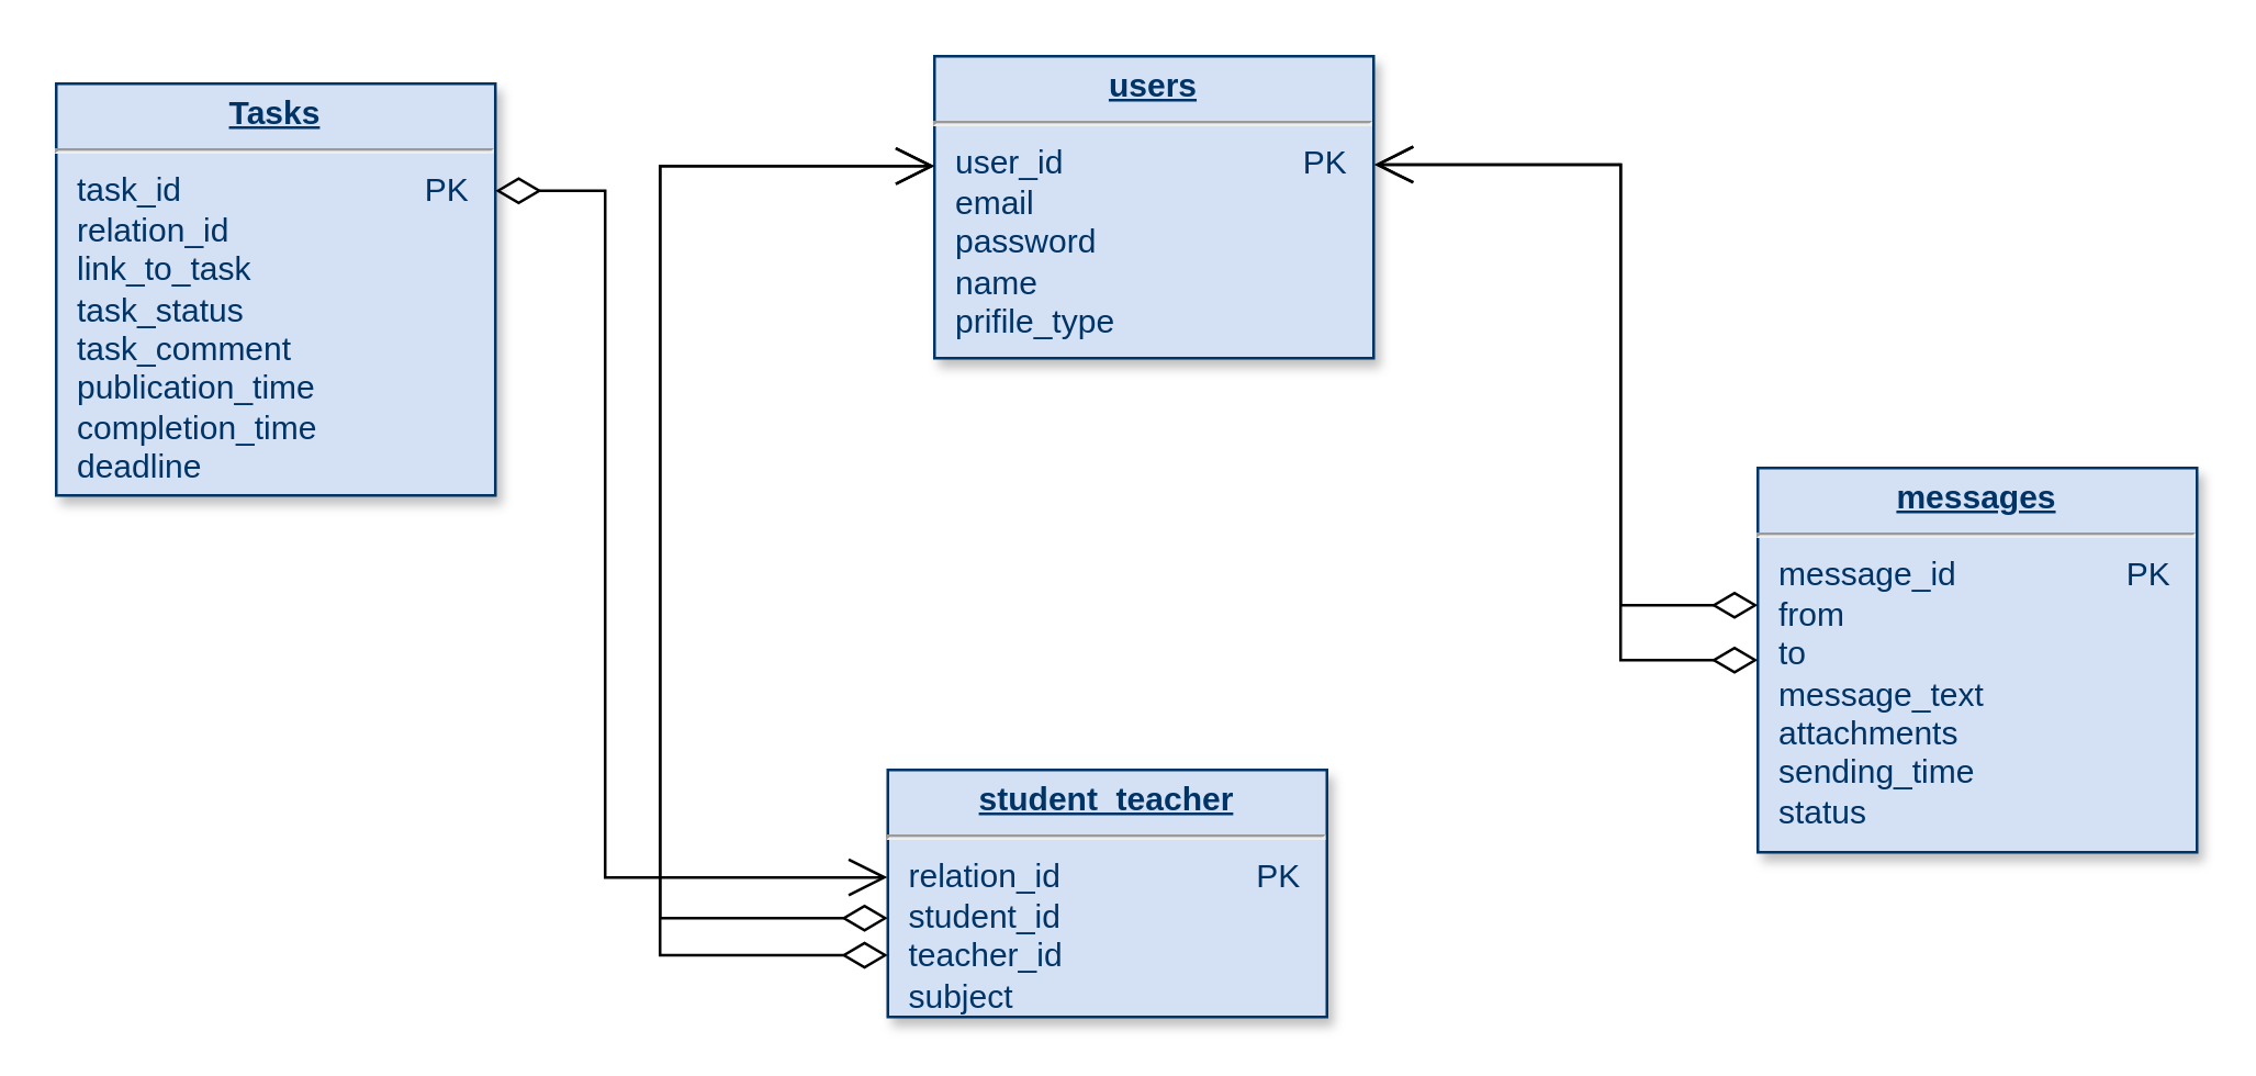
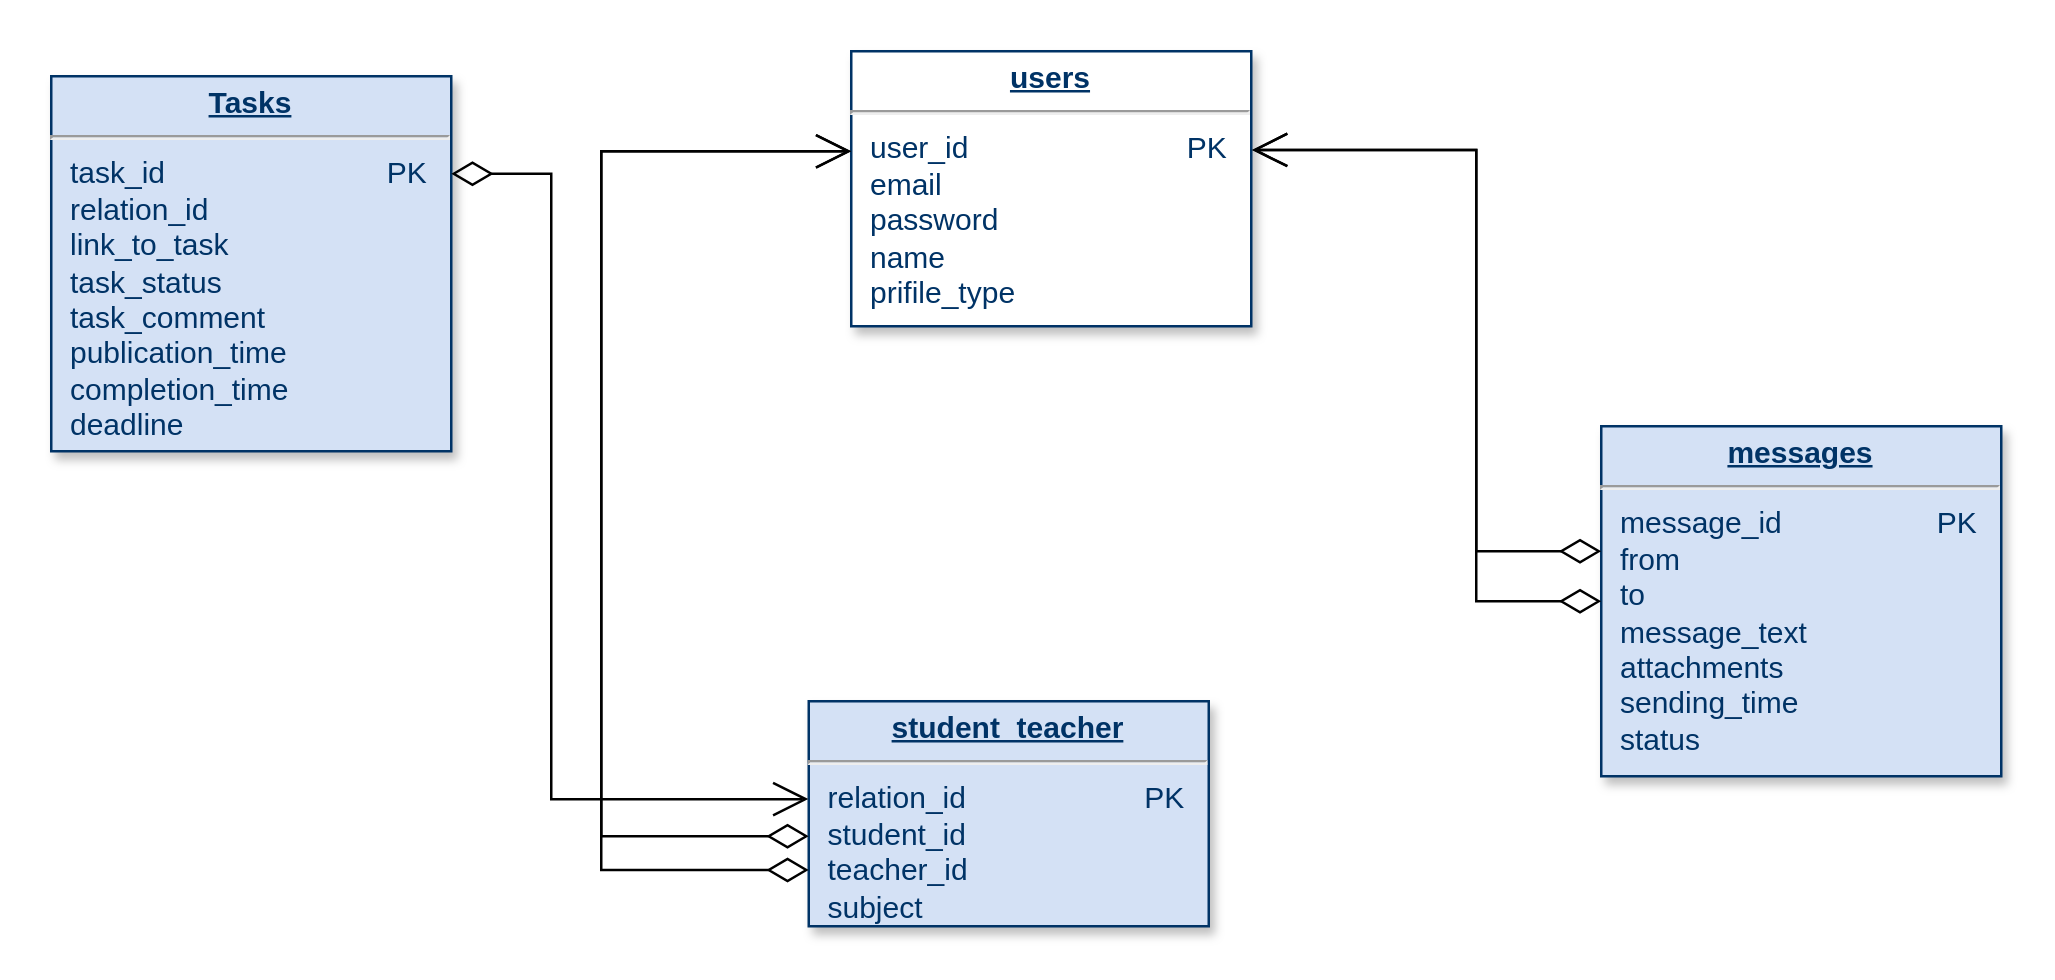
  <mxCell id="0" />
  <mxCell id="1" parent="0" />
  <mxCell id="2" value="&lt;p style=&quot;margin: 0px; margin-top: 4px; text-align: center; text-decoration: underline;&quot;&gt;&lt;b&gt;student_teacher&lt;/b&gt;&lt;/p&gt;&lt;hr&gt;&lt;p style=&quot;margin: 0px; margin-left: 8px;&quot;&gt;relation_id&lt;span style=&quot;white-space: pre;&quot;&gt;&#09;&lt;/span&gt;&lt;span style=&quot;white-space: pre;&quot;&gt;&#09;&lt;/span&gt;&amp;nbsp; &amp;nbsp; &amp;nbsp; PK&lt;/p&gt;&lt;p style=&quot;margin: 0px; margin-left: 8px;&quot;&gt;student_id&lt;/p&gt;&lt;p style=&quot;margin: 0px; margin-left: 8px;&quot;&gt;teacher_id&lt;/p&gt;&lt;p style=&quot;margin: 0px; margin-left: 8px;&quot;&gt;subject&lt;/p&gt;" style="verticalAlign=top;align=left;overflow=fill;fontSize=12;fontFamily=Helvetica;html=1;strokeColor=#003366;shadow=1;fillColor=#D4E1F5;fontColor=#003366" parent="1" vertex="1"><mxGeometry x="323" y="280" width="160" height="90" as="geometry" /></mxCell>
  <mxCell id="3" value="&lt;p style=&quot;margin: 0px; margin-top: 4px; text-align: center; text-decoration: underline;&quot;&gt;&lt;strong&gt;messages&lt;/strong&gt;&lt;/p&gt;&lt;hr&gt;&lt;p style=&quot;margin: 0px; margin-left: 8px;&quot;&gt;message_id&lt;span style=&quot;white-space: pre;&quot;&gt;&#09;&lt;/span&gt;&lt;span style=&quot;white-space: pre;&quot;&gt;&#09;&lt;/span&gt;&amp;nbsp; &amp;nbsp; &amp;nbsp; PK&lt;/p&gt;&lt;p style=&quot;margin: 0px; margin-left: 8px;&quot;&gt;from&lt;/p&gt;&lt;p style=&quot;margin: 0px; margin-left: 8px;&quot;&gt;to&lt;/p&gt;&lt;p style=&quot;margin: 0px; margin-left: 8px;&quot;&gt;message_text&lt;/p&gt;&lt;p style=&quot;margin: 0px; margin-left: 8px;&quot;&gt;attachments&lt;/p&gt;&lt;p style=&quot;margin: 0px; margin-left: 8px;&quot;&gt;sending_time&lt;/p&gt;&lt;p style=&quot;margin: 0px; margin-left: 8px;&quot;&gt;status&lt;/p&gt;" style="verticalAlign=top;align=left;overflow=fill;fontSize=12;fontFamily=Helvetica;html=1;strokeColor=#003366;shadow=1;fillColor=#D4E1F5;fontColor=#003366" parent="1" vertex="1"><mxGeometry x="640" y="170" width="160" height="140" as="geometry" /></mxCell>
- <mxCell id="4" value="&lt;p style=&quot;margin: 0px; margin-top: 4px; text-align: center; text-decoration: underline;&quot;&gt;&lt;strong&gt;users&lt;/strong&gt;&lt;/p&gt;&lt;hr&gt;&lt;p style=&quot;margin: 0px; margin-left: 8px;&quot;&gt;user_id&lt;span style=&quot;white-space: pre;&quot;&gt;&#09;&lt;/span&gt;&lt;span style=&quot;white-space: pre;&quot;&gt;&#09;&lt;/span&gt;&lt;span style=&quot;white-space: pre;&quot;&gt;&#09;&amp;nbsp;&lt;/span&gt;&amp;nbsp; &amp;nbsp; &amp;nbsp;PK&lt;br&gt;&lt;/p&gt;&lt;p style=&quot;margin: 0px; margin-left: 8px;&quot;&gt;email&lt;/p&gt;&lt;p style=&quot;margin: 0px; margin-left: 8px;&quot;&gt;password&lt;/p&gt;&lt;p style=&quot;margin: 0px; margin-left: 8px;&quot;&gt;name&lt;/p&gt;&lt;p style=&quot;margin: 0px; margin-left: 8px;&quot;&gt;prifile_type&lt;/p&gt;" style="verticalAlign=top;align=left;overflow=fill;fontSize=12;fontFamily=Helvetica;html=1;strokeColor=#003366;shadow=1;fillColor=#D4E1F5;fontColor=#003366" parent="1" vertex="1"><mxGeometry x="340" y="20" width="160" height="110" as="geometry" /></mxCell>
+ <mxCell id="4" value="&lt;p style=&quot;margin: 0px; margin-top: 4px; text-align: center; text-decoration: underline;&quot;&gt;&lt;strong&gt;users&lt;/strong&gt;&lt;/p&gt;&lt;hr&gt;&lt;p style=&quot;margin: 0px; margin-left: 8px;&quot;&gt;user_id&lt;span style=&quot;white-space: pre;&quot;&gt;&#09;&lt;/span&gt;&lt;span style=&quot;white-space: pre;&quot;&gt;&#09;&lt;/span&gt;&lt;span style=&quot;white-space: pre;&quot;&gt;&#09;&amp;nbsp;&lt;/span&gt;&amp;nbsp; &amp;nbsp; &amp;nbsp;PK&lt;br&gt;&lt;/p&gt;&lt;p style=&quot;margin: 0px; margin-left: 8px;&quot;&gt;email&lt;/p&gt;&lt;p style=&quot;margin: 0px; margin-left: 8px;&quot;&gt;password&lt;/p&gt;&lt;p style=&quot;margin: 0px; margin-left: 8px;&quot;&gt;name&lt;/p&gt;&lt;p style=&quot;margin: 0px; margin-left: 8px;&quot;&gt;prifile_type&lt;/p&gt;" style="verticalAlign=top;align=left;overflow=fill;fontSize=12;fontFamily=Helvetica;html=1;strokeColor=#003366;shadow=1;fillColor=#ffffff;fontColor=#003366;" parent="1" vertex="1"><mxGeometry x="340" y="20" width="160" height="110" as="geometry" /></mxCell>
  <mxCell id="5" value="&lt;p style=&quot;margin: 0px; margin-top: 4px; text-align: center; text-decoration: underline;&quot;&gt;&lt;strong&gt;Tasks&lt;/strong&gt;&lt;/p&gt;&lt;hr&gt;&lt;p style=&quot;margin: 0px; margin-left: 8px;&quot;&gt;task_id&lt;span style=&quot;white-space: pre;&quot;&gt;&#09;&lt;/span&gt;&lt;span style=&quot;white-space: pre;&quot;&gt;&#09;&lt;/span&gt;&lt;span style=&quot;white-space: pre;&quot;&gt;&#09;&lt;/span&gt;&amp;nbsp; &amp;nbsp; &amp;nbsp; PK&lt;/p&gt;&lt;p style=&quot;margin: 0px; margin-left: 8px;&quot;&gt;relation_id&lt;/p&gt;&lt;p style=&quot;margin: 0px; margin-left: 8px;&quot;&gt;link_to_task&lt;/p&gt;&lt;p style=&quot;margin: 0px; margin-left: 8px;&quot;&gt;task_status&lt;/p&gt;&lt;p style=&quot;margin: 0px; margin-left: 8px;&quot;&gt;task_comment&lt;/p&gt;&lt;p style=&quot;margin: 0px; margin-left: 8px;&quot;&gt;publication_time&lt;/p&gt;&lt;p style=&quot;margin: 0px; margin-left: 8px;&quot;&gt;completion_time&lt;/p&gt;&lt;p style=&quot;margin: 0px; margin-left: 8px;&quot;&gt;deadline&lt;/p&gt;" style="verticalAlign=top;align=left;overflow=fill;fontSize=12;fontFamily=Helvetica;html=1;strokeColor=#003366;shadow=1;fillColor=#D4E1F5;fontColor=#003366" parent="1" vertex="1"><mxGeometry x="20" y="30" width="160" height="150" as="geometry" /></mxCell>
  <mxCell id="6" value="" style="endArrow=open;endSize=12;startArrow=diamondThin;startSize=14;startFill=0;edgeStyle=orthogonalEdgeStyle;rounded=0;entryX=1.002;entryY=0.359;entryDx=0;entryDy=0;entryPerimeter=0;" parent="1" target="4" edge="1"><mxGeometry x="268.28" y="218.36" as="geometry"><mxPoint x="640" y="220" as="sourcePoint" /><mxPoint x="338.28" y="148.36" as="targetPoint" /><Array as="points"><mxPoint x="590" y="220" /><mxPoint x="590" y="59" /></Array></mxGeometry></mxCell>
  <mxCell id="7" value="" style="endArrow=open;html=1;endSize=12;startArrow=diamondThin;startSize=14;startFill=0;edgeStyle=orthogonalEdgeStyle;rounded=0;entryX=0;entryY=0.364;entryDx=0;entryDy=0;entryPerimeter=0;" edge="1" parent="1" source="2" target="4"><mxGeometry relative="1" as="geometry"><mxPoint x="330" y="334" as="sourcePoint" /><mxPoint x="330" y="60" as="targetPoint" /><Array as="points"><mxPoint x="240" y="334" /><mxPoint x="240" y="60" /></Array></mxGeometry></mxCell>
  <mxCell id="8" value="" style="endArrow=open;endSize=12;startArrow=diamondThin;startSize=14;startFill=0;edgeStyle=orthogonalEdgeStyle;rounded=0;entryX=1.002;entryY=0.359;entryDx=0;entryDy=0;entryPerimeter=0;" edge="1" parent="1" source="3" target="4"><mxGeometry x="268.28" y="239.36" as="geometry"><mxPoint x="620" y="240" as="sourcePoint" /><mxPoint x="500.32" y="80.49" as="targetPoint" /><Array as="points"><mxPoint x="590" y="240" /><mxPoint x="590" y="60" /></Array></mxGeometry></mxCell>
  <mxCell id="9" value="" style="endArrow=open;html=1;endSize=12;startArrow=diamondThin;startSize=14;startFill=0;edgeStyle=orthogonalEdgeStyle;rounded=0;exitX=0;exitY=0.75;exitDx=0;exitDy=0;" edge="1" parent="1" source="2"><mxGeometry relative="1" as="geometry"><mxPoint x="323" y="344" as="sourcePoint" /><mxPoint x="340" y="60" as="targetPoint" /><Array as="points"><mxPoint x="240" y="348" /><mxPoint x="240" y="60" /></Array></mxGeometry></mxCell>
  <mxCell id="10" value="" style="endArrow=open;endSize=12;startArrow=diamondThin;startSize=14;startFill=0;edgeStyle=orthogonalEdgeStyle;rounded=0;entryX=-0.001;entryY=0.435;entryDx=0;entryDy=0;entryPerimeter=0;" edge="1" parent="1" target="2"><mxGeometry x="-232.04" y="429.87" as="geometry"><mxPoint x="180" y="69" as="sourcePoint" /><mxPoint x="300" y="320" as="targetPoint" /><Array as="points"><mxPoint x="220" y="69" /><mxPoint x="220" y="319" /></Array></mxGeometry></mxCell>
